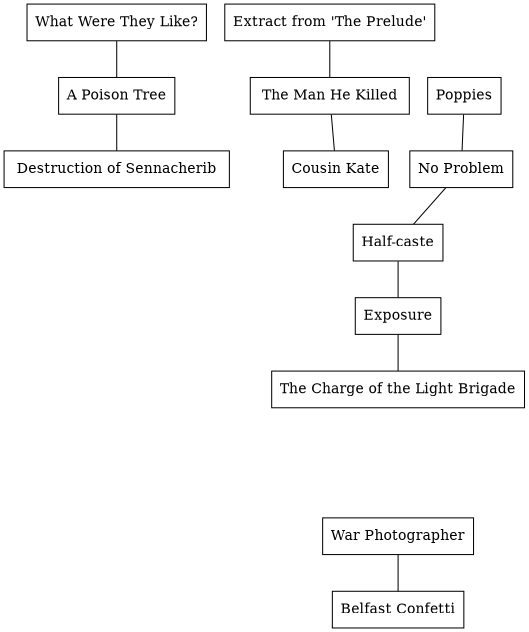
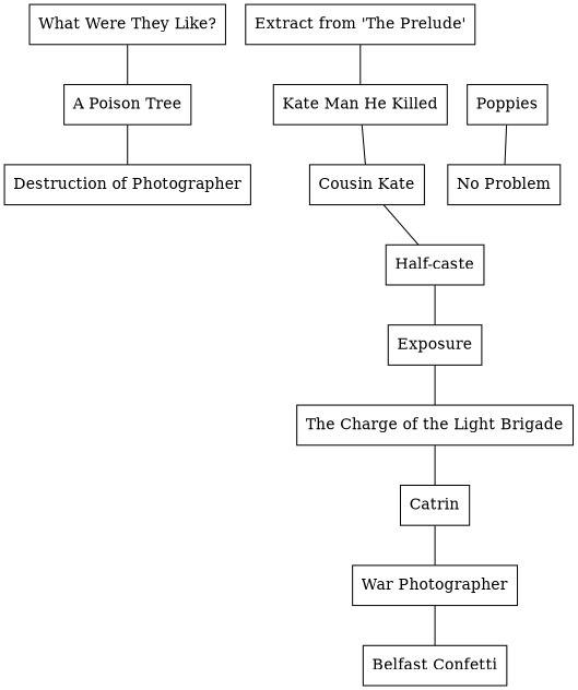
  graph {
    node [shape=box]
    n1 [label="A Poison Tree"]
-   n2 [label="Destruction of Sennacherib"]
+   n2 [label="Destruction of Photographer"]
    n3 [label="Extract from 'The Prelude'"]
-   n4 [label="The Man He Killed"]
+   n4 [label="Kate Man He Killed"]
    n5 [label="Cousin Kate"]
    n6 [label="Half-caste"]
    n7 [label=Exposure]
    n8 [label="The Charge of the Light Brigade"]
+   n9 [label=Catrin]
    n10 [label="War Photographer"]
    n11 [label="Belfast Confetti"]
    n12 [label=Poppies]
    n13 [label="No Problem"]
    n14 [label="What Were They Like?"]
    n1 -- n2
    n3 -- n4
    n4 -- n5
-   n13 -- n6
+   n5 -- n6
    n6 -- n7
    n7 -- n8
+   n8 -- n9
+   n9 -- n10
    n10 -- n11
    n12 -- n13
    n14 -- n1
  }
